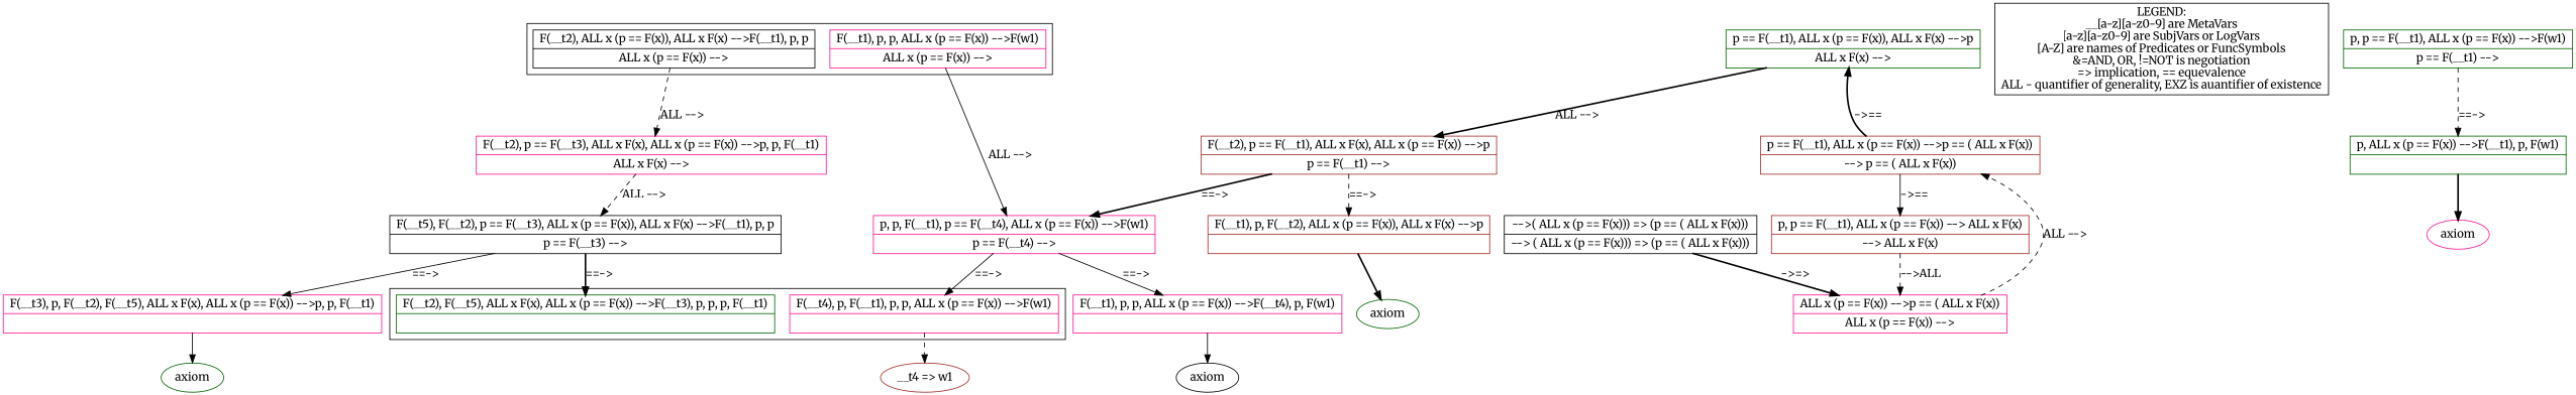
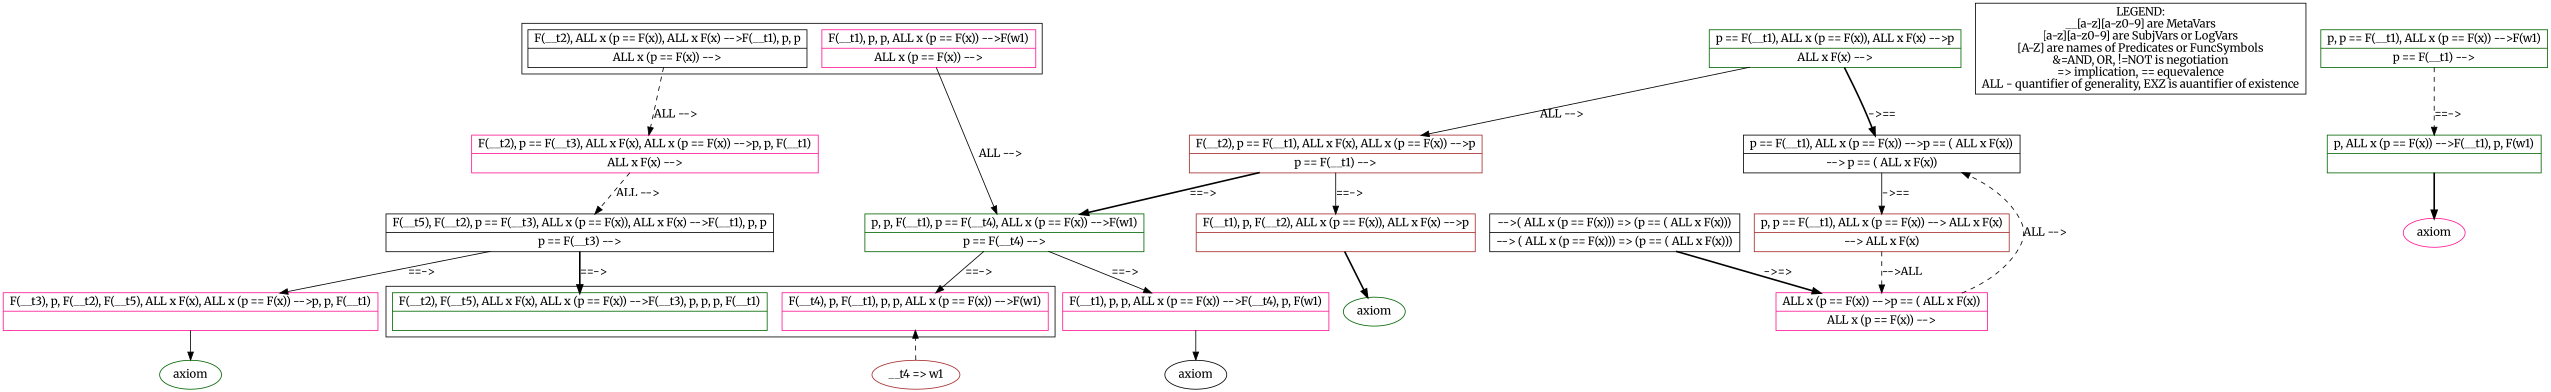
  digraph {
    fontname=Merriweather
    node [color=darkgreen fontname=Merriweather shape=record]
    edge [fontname=Merriweather style=solid]
    n1 [label="{<seq> F(__t2), F(__t5),  ALL x F(x),  ALL x (p == F(x)) --\>F(__t3), p, p, p, F(__t1) |<lastfip>  }"]
    n2 [color=deeppink label="{<seq> F(__t4), p, F(__t1), p, p,  ALL x (p == F(x)) --\>F(w1) |<lastfip>  }"]
    n3 [color=deeppink label="{<seq> F(__t1), p, p,  ALL x (p == F(x)) --\>F(w1) |<lastfip>  ALL x (p == F(x)) --\> }"]
    n4 [color=black label="{<seq> F(__t2),  ALL x (p == F(x)),  ALL x F(x) --\>F(__t1), p, p |<lastfip>  ALL x (p == F(x)) --\> }"]
    n5 [color=brown label="__t4 => w1\n" shape=""]
-   n6 [color=deeppink label="{<seq> p, p, F(__t1), p == F(__t4),  ALL x (p == F(x)) --\>F(w1) |<lastfip> p == F(__t4) --\> }"]
+   n6 [label="{<seq> p, p, F(__t1), p == F(__t4),  ALL x (p == F(x)) --\>F(w1) |<lastfip> p == F(__t4) --\> }"]
    n7 [color=deeppink label="{<seq> F(__t2), p == F(__t3),  ALL x F(x),  ALL x (p == F(x)) --\>p, p, F(__t1) |<lastfip>  ALL x F(x) --\> }"]
    n8 [color=black label="LEGEND:\n__[a-z][a-z0-9] are MetaVars\n[a-z][a-z0-9] are SubjVars or LogVars\n[A-Z] are names of Predicates or FuncSymbols\n&=AND, OR, !=NOT is negotiation\n=> implication, == equevalence\nALL - quantifier of generality, EXZ is auantifier of existence" shape=box]
    n9 [label=axiom shape=""]
    n10 [color=deeppink label="{<seq> F(__t3), p, F(__t2), F(__t5),  ALL x F(x),  ALL x (p == F(x)) --\>p, p, F(__t1) |<lastfip>  }"]
    n11 [color=black label=axiom shape=""]
    n12 [color=deeppink label="{<seq> F(__t1), p, p,  ALL x (p == F(x)) --\>F(__t4), p, F(w1) |<lastfip>  }"]
    n13 [color=black label="{<seq> F(__t5), F(__t2), p == F(__t3),  ALL x (p == F(x)),  ALL x F(x) --\>F(__t1), p, p |<lastfip> p == F(__t3) --\> }"]
    n14 [color=deeppink label=axiom shape=""]
    n15 [label="{<seq> p,  ALL x (p == F(x)) --\>F(__t1), p, F(w1) |<lastfip>  }"]
    n16 [label=axiom shape=""]
    n17 [color=brown label="{<seq> F(__t1), p, F(__t2),  ALL x (p == F(x)),  ALL x F(x) --\>p |<lastfip>  }"]
    n18 [label="{<seq> p, p == F(__t1),  ALL x (p == F(x)) --\>F(w1) |<lastfip> p == F(__t1) --\> }"]
    n19 [color=brown label="{<seq> F(__t2), p == F(__t1),  ALL x F(x),  ALL x (p == F(x)) --\>p |<lastfip> p == F(__t1) --\> }"]
    n20 [label="{<seq> p == F(__t1),  ALL x (p == F(x)),  ALL x F(x) --\>p |<lastfip>  ALL x F(x) --\> }"]
    n21 [color=brown label="{<seq> p, p == F(__t1),  ALL x (p == F(x)) --\> ALL x F(x) |<lastfip> --\>  ALL x F(x) }"]
    n22 [color=deeppink label="{<seq>  ALL x (p == F(x)) --\>p == ( ALL x F(x)) |<lastfip>  ALL x (p == F(x)) --\> }"]
-   n23 [color=brown label="{<seq> p == F(__t1),  ALL x (p == F(x)) --\>p == ( ALL x F(x)) |<lastfip> --\> p == ( ALL x F(x)) }"]
+   n23 [color=black label="{<seq> p == F(__t1),  ALL x (p == F(x)) --\>p == ( ALL x F(x)) |<lastfip> --\> p == ( ALL x F(x)) }"]
    n24 [color=black label="{<seq>  --\>( ALL x (p == F(x))) =\> (p == ( ALL x F(x))) |<lastfip> --\> ( ALL x (p == F(x))) =\> (p == ( ALL x F(x))) }"]
    subgraph cluster_1 {
      n1
      n2
    }
    subgraph cluster_2 {
      n3
      n4
    }
-   n2 -> n5 [style=dashed]
+   n5 -> n2 [style=dashed]
    n3 -> n6 [label="ALL -->"]
    n4 -> n7 [label="ALL -->" style=dashed]
    n6 -> n2 [label="==->"]
    n6 -> n12 [label="==->"]
    n7 -> n13 [label="ALL -->" style=dashed]
    n10 -> n9
    n12 -> n11
    n13 -> n1 [label="==->" style=bold]
    n13 -> n10 [label="==->"]
    n15 -> n14 [style=bold]
    n17 -> n16 [style=bold]
    n18 -> n15 [label="==->" style=dashed]
    n19 -> n6 [label="==->" style=bold]
-   n19 -> n17 [label="==->" style=dashed]
-   n20 -> n19 [label="ALL -->" style=bold]
+   n19 -> n17 [label="==->"]
+   n20 -> n19 [label="ALL -->"]
    n21 -> n22 [label="-->ALL" style=dashed]
    n22 -> n23 [label="ALL -->" style=dashed]
-   n23 -> n20 [label="->==" style=bold]
+   n20 -> n23 [label="->==" style=bold]
    n23 -> n21 [label="->=="]
    n24 -> n22 [label="->=>" style=bold]
  }
